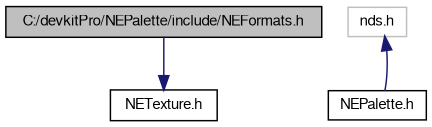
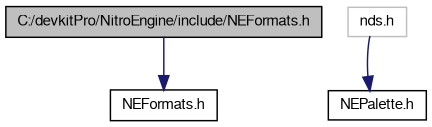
  digraph {
    node [color=black fontname=FreeSans fontsize=10 shape=record]
    edge [color=midnightblue fontname=FreeSans fontsize=10 labelfontname=FreeSans labelfontsize=10 style=solid]
-   n1 [fillcolor=grey75 fontcolor=black height=0.2 label="C:/devkitPro/NEPalette/include/NEFormats.h" style=filled width=0.4]
-   n2 [height=0.2 label="NETexture.h" width=0.4]
+   n1 [fillcolor=grey75 fontcolor=black height=0.2 label="C:/devkitPro/NitroEngine/include/NEFormats.h" style=filled width=0.4]
+   n2 [height=0.2 label="NEFormats.h" width=0.4]
    n3 [color=grey75 height=0.2 label="nds.h" width=0.4]
    n4 [height=0.2 label="NEPalette.h" width=0.4]
    n1 -> n2
-   n4 -> n3
+   n3 -> n4
  }
